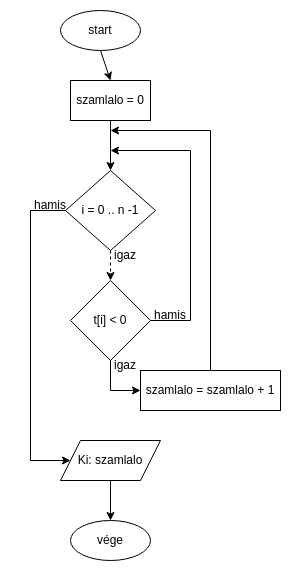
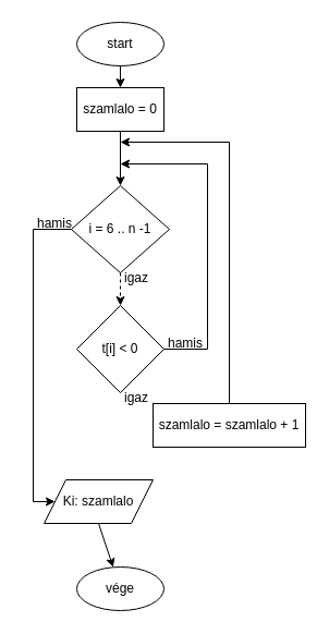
  <mxCell id="0" />
  <mxCell id="1" parent="0" />
- <mxCell id="2" value="start" style="ellipse;whiteSpace=wrap;html=1;" vertex="1" parent="1"><mxGeometry x="60" y="10" width="80" height="40" as="geometry" /></mxCell>
+ <mxCell id="2" value="start" style="ellipse;whiteSpace=wrap;html=1;" vertex="1" parent="1"><mxGeometry x="70" y="20" width="80" height="40" as="geometry" /></mxCell>
  <mxCell id="3" value="szamlalo = 0" style="rounded=0;whiteSpace=wrap;html=1;" vertex="1" parent="1"><mxGeometry x="70" y="80" width="80" height="40" as="geometry" /></mxCell>
- <mxCell id="4" value="i = 0 .. n -1" style="rhombus;whiteSpace=wrap;html=1;" vertex="1" parent="1"><mxGeometry x="65" y="170" width="90" height="80" as="geometry" /></mxCell>
+ <mxCell id="4" value="i = 6 .. n -1" style="rhombus;whiteSpace=wrap;html=1;" vertex="1" parent="1"><mxGeometry x="65" y="170" width="90" height="80" as="geometry" /></mxCell>
  <mxCell id="5" value="t[i] &amp;lt; 0" style="rhombus;whiteSpace=wrap;html=1;" vertex="1" parent="1"><mxGeometry x="70" y="280" width="80" height="80" as="geometry" /></mxCell>
  <mxCell id="6" value="szamlalo = szamlalo + 1" style="rounded=0;whiteSpace=wrap;html=1;" vertex="1" parent="1"><mxGeometry x="140" y="370" width="140" height="40" as="geometry" /></mxCell>
- <mxCell id="7" value="Ki: szamlalo" style="shape=parallelogram;perimeter=parallelogramPerimeter;whiteSpace=wrap;html=1;fixedSize=1;" vertex="1" parent="1"><mxGeometry x="60" y="440" width="100" height="40" as="geometry" /></mxCell>
+ <mxCell id="7" value="Ki: szamlalo" style="shape=parallelogram;perimeter=parallelogramPerimeter;whiteSpace=wrap;html=1;fixedSize=1;" vertex="1" parent="1"><mxGeometry x="40" y="440" width="100" height="40" as="geometry" /></mxCell>
  <mxCell id="8" value="vége" style="ellipse;whiteSpace=wrap;html=1;" vertex="1" parent="1"><mxGeometry x="70" y="520" width="80" height="40" as="geometry" /></mxCell>
  <mxCell id="9" value="" style="endArrow=classic;html=1;rounded=0;exitX=0.5;exitY=1;exitDx=0;exitDy=0;entryX=0.5;entryY=0;entryDx=0;entryDy=0;" edge="1" parent="1" source="2" target="3"><mxGeometry width="50" height="50" relative="1" as="geometry"><mxPoint x="330" y="390" as="sourcePoint" /><mxPoint x="380" y="340" as="targetPoint" /></mxGeometry></mxCell>
  <mxCell id="10" value="" style="endArrow=classic;html=1;rounded=0;exitX=0.5;exitY=1;exitDx=0;exitDy=0;entryX=0.5;entryY=0;entryDx=0;entryDy=0;" edge="1" parent="1" source="3" target="4"><mxGeometry width="50" height="50" relative="1" as="geometry"><mxPoint x="330" y="390" as="sourcePoint" /><mxPoint x="380" y="340" as="targetPoint" /></mxGeometry></mxCell>
  <mxCell id="11" value="" style="endArrow=classic;html=1;rounded=0;exitX=0;exitY=0.5;exitDx=0;exitDy=0;" edge="1" parent="1" source="4" target="7"><mxGeometry width="50" height="50" relative="1" as="geometry"><mxPoint x="330" y="390" as="sourcePoint" /><mxPoint x="30" y="460" as="targetPoint" /><Array as="points"><mxPoint x="30" y="210" /><mxPoint x="30" y="460" /></Array></mxGeometry></mxCell>
  <mxCell id="12" value="" style="endArrow=classic;html=1;rounded=0;exitX=0.5;exitY=1;exitDx=0;exitDy=0;dashed=1;" edge="1" parent="1" source="4" target="5"><mxGeometry width="50" height="50" relative="1" as="geometry"><mxPoint x="330" y="390" as="sourcePoint" /><mxPoint x="380" y="340" as="targetPoint" /></mxGeometry></mxCell>
  <mxCell id="13" value="" style="endArrow=classic;html=1;rounded=0;exitX=1;exitY=0.5;exitDx=0;exitDy=0;" edge="1" parent="1" source="5"><mxGeometry width="50" height="50" relative="1" as="geometry"><mxPoint x="330" y="390" as="sourcePoint" /><mxPoint x="110" y="150" as="targetPoint" /><Array as="points"><mxPoint x="190" y="320" /><mxPoint x="190" y="150" /></Array></mxGeometry></mxCell>
- <mxCell id="14" value="" style="endArrow=classic;html=1;rounded=0;exitX=0.5;exitY=1;exitDx=0;exitDy=0;entryX=0;entryY=0.5;entryDx=0;entryDy=0;" edge="1" parent="1" source="5" target="6"><mxGeometry width="50" height="50" relative="1" as="geometry"><mxPoint x="330" y="390" as="sourcePoint" /><mxPoint x="380" y="340" as="targetPoint" /><Array as="points"><mxPoint x="110" y="390" /></Array></mxGeometry></mxCell>
  <mxCell id="15" value="" style="endArrow=classic;html=1;rounded=0;exitX=0.5;exitY=0;exitDx=0;exitDy=0;" edge="1" parent="1" source="6"><mxGeometry width="50" height="50" relative="1" as="geometry"><mxPoint x="330" y="390" as="sourcePoint" /><mxPoint x="110" y="130" as="targetPoint" /><Array as="points"><mxPoint x="210" y="130" /></Array></mxGeometry></mxCell>
  <mxCell id="16" value="igaz" style="text;html=1;strokeColor=none;fillColor=none;align=center;verticalAlign=middle;whiteSpace=wrap;rounded=0;" vertex="1" parent="1"><mxGeometry x="95" y="240" width="60" height="30" as="geometry" /></mxCell>
  <mxCell id="17" value="igaz" style="text;html=1;strokeColor=none;fillColor=none;align=center;verticalAlign=middle;whiteSpace=wrap;rounded=0;" vertex="1" parent="1"><mxGeometry x="95" y="350" width="60" height="30" as="geometry" /></mxCell>
  <mxCell id="18" value="hamis" style="text;html=1;strokeColor=none;fillColor=none;align=center;verticalAlign=middle;whiteSpace=wrap;rounded=0;" vertex="1" parent="1"><mxGeometry x="140" y="300" width="60" height="30" as="geometry" /></mxCell>
  <mxCell id="19" value="hamis" style="text;html=1;strokeColor=none;fillColor=none;align=center;verticalAlign=middle;whiteSpace=wrap;rounded=0;" vertex="1" parent="1"><mxGeometry x="20" y="190" width="60" height="30" as="geometry" /></mxCell>
  <mxCell id="20" value="" style="endArrow=classic;html=1;rounded=0;exitX=0.5;exitY=1;exitDx=0;exitDy=0;" edge="1" parent="1" source="7" target="8"><mxGeometry width="50" height="50" relative="1" as="geometry"><mxPoint x="330" y="360" as="sourcePoint" /><mxPoint x="380" y="310" as="targetPoint" /></mxGeometry></mxCell>
